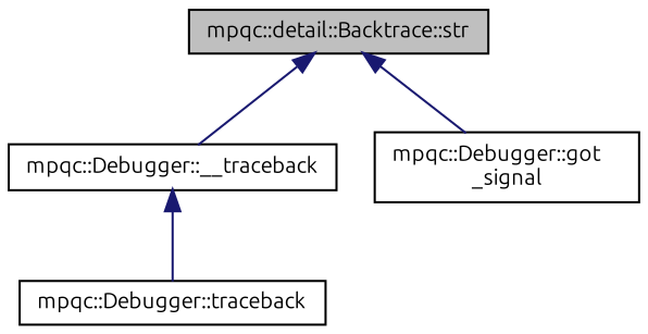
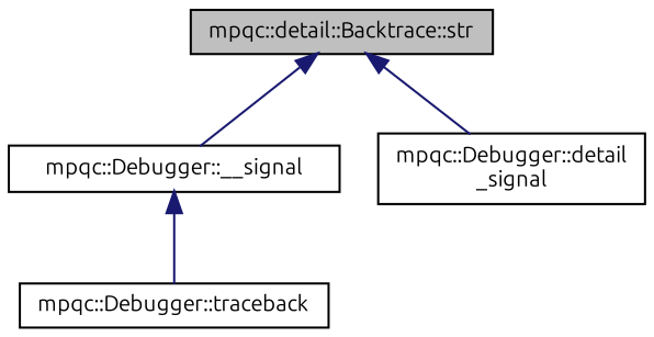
  digraph {
    fontname=Ubuntu
    rankdir=TB
    node [color=black fillcolor=white fontname=Ubuntu fontsize=10 shape=record style=filled]
    edge [color=midnightblue dir=back fontname=Ubuntu fontsize=10 labelfontname=FreeSans labelfontsize=10 style=solid]
    n1 [fillcolor=grey75 fontcolor=black height=0.2 label="mpqc::detail::Backtrace::str" width=0.4]
-   n2 [height=0.2 label="mpqc::Debugger::__traceback" width=0.4]
-   n3 [height=0.2 label="mpqc::Debugger::got\l_signal" width=0.4]
+   n2 [height=0.2 label="mpqc::Debugger::__signal" width=0.4]
+   n3 [height=0.2 label="mpqc::Debugger::detail\l_signal" width=0.4]
    n4 [height=0.2 label="mpqc::Debugger::traceback" width=0.4]
    n1 -> n2
    n1 -> n3
    n2 -> n4
  }
